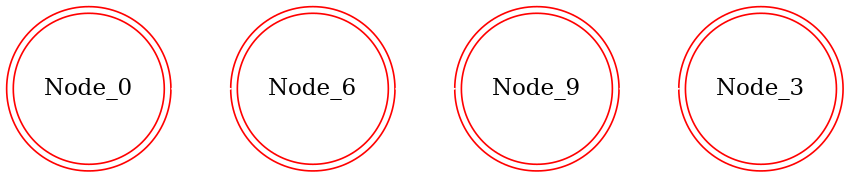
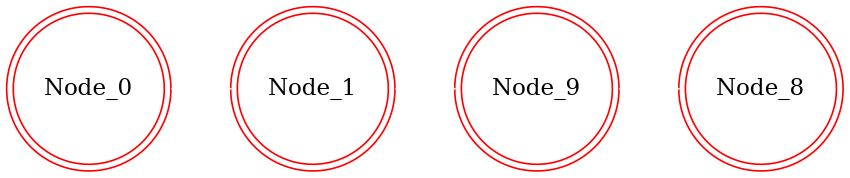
  digraph {
    rankdir=LR
    node [color=red shape=doublecircle]
    edge [color=white]
    Node_0
-   Node_1 [label=Node_6]
+   Node_1
    n3 [label=Node_9]
-   Node_3
+   Node_3 [label=Node_8]
    Node_0 -> Node_1
    Node_1 -> n3
    n3 -> Node_3
  }
